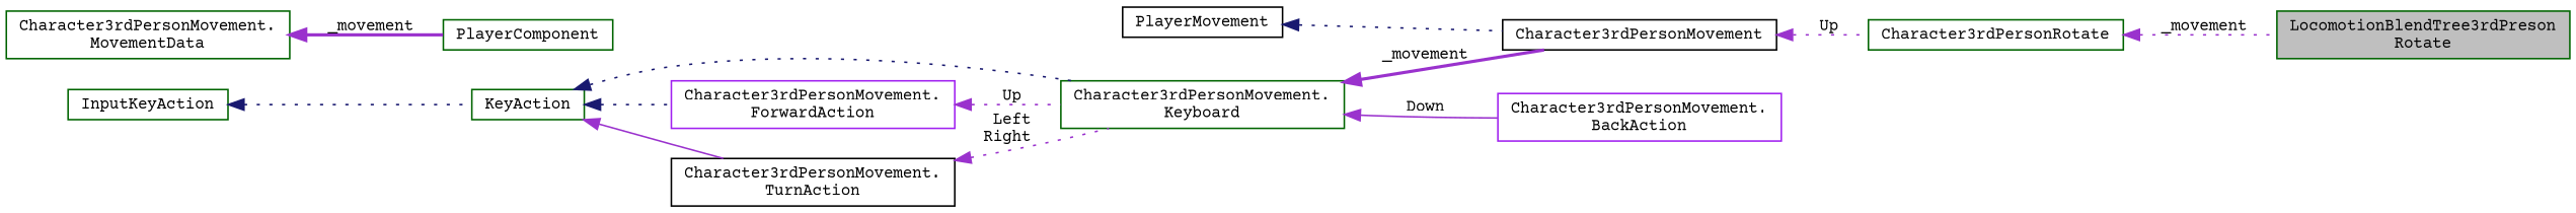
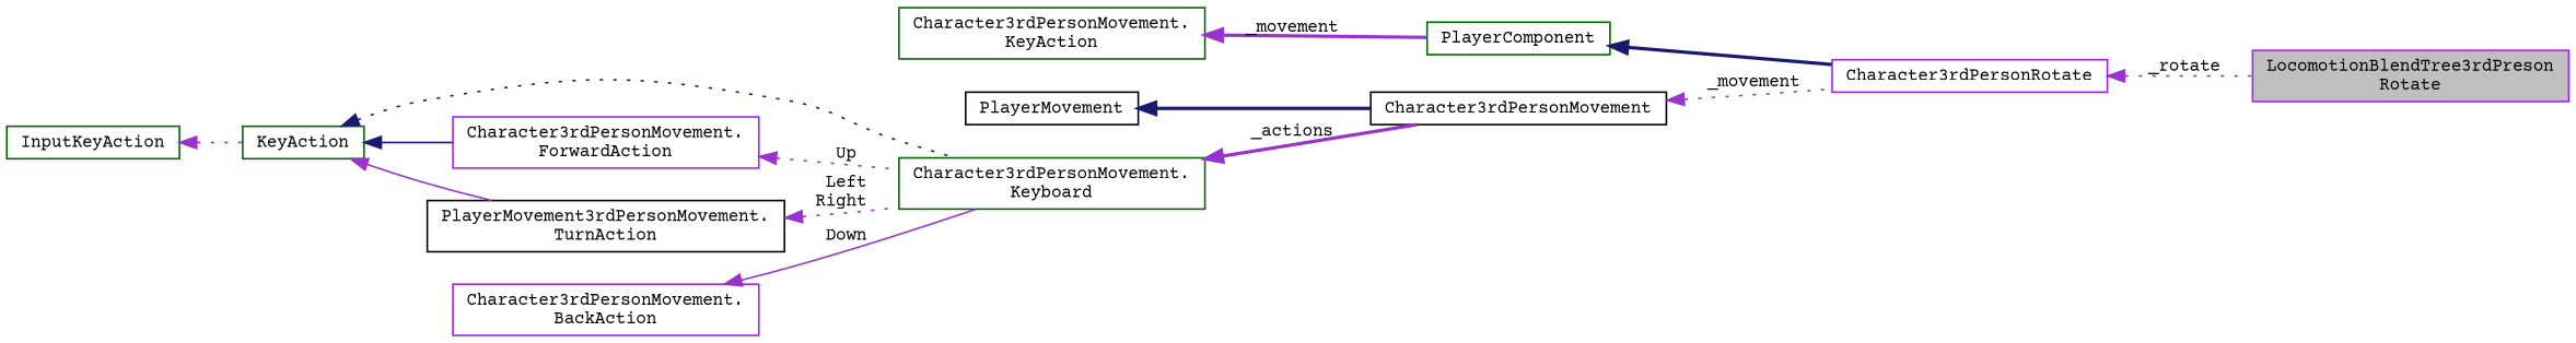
  digraph {
    fontname="Courier Prime"
    rankdir=LR
    node [color=darkgreen fillcolor=white fontname="Courier Prime" fontsize=10 shape=record style=filled]
    edge [color=darkorchid3 dir=back fontname="Courier Prime" fontsize=10 labelfontname=Calibrii labelfontsize=10 style=dotted]
-   n1 [fillcolor=grey75 fontcolor=black height=0.2 label="LocomotionBlendTree3rdPreson\lRotate" width=0.4]
-   n2 [height=0.2 label=Character3rdPersonRotate width=0.4]
+   n1 [color=purple fillcolor=grey75 fontcolor=black height=0.2 label="LocomotionBlendTree3rdPreson\lRotate" width=0.4]
+   n2 [color=purple height=0.2 label=Character3rdPersonRotate width=0.4]
    n3 [height=0.2 label=PlayerComponent width=0.4]
    n4 [color=black height=0.2 label=Character3rdPersonMovement width=0.4]
    n5 [color=black height=0.2 label=PlayerMovement width=0.4]
    n6 [height=0.2 label="Character3rdPersonMovement.\lKeyboard" width=0.4]
    n7 [color=purple height=0.2 label="Character3rdPersonMovement.\lForwardAction" width=0.4]
    n8 [height=0.2 label=KeyAction width=0.4]
-   n9 [color=black height=0.2 label="Character3rdPersonMovement.\lTurnAction" width=0.4]
+   n9 [color=black height=0.2 label="PlayerMovement3rdPersonMovement.\lTurnAction" width=0.4]
    n10 [color=purple height=0.2 label="Character3rdPersonMovement.\lBackAction" width=0.4]
    n11 [height=0.2 label=InputKeyAction width=0.4]
-   n12 [height=0.2 label="Character3rdPersonMovement.\lMovementData" width=0.4]
-   n2 -> n1 [label=" _movement"]
-   n4 -> n2 [label=" Up"]
-   n5 -> n4 [color=midnightblue]
-   n6 -> n4 [label=" _movement" style=bold]
+   n12 [height=0.2 label="Character3rdPersonMovement.\lKeyAction" width=0.4]
+   n2 -> n1 [label=" _rotate"]
+   n3 -> n2 [color=midnightblue style=bold]
+   n4 -> n2 [label=" _movement"]
+   n5 -> n4 [color=midnightblue style=bold]
+   n6 -> n4 [label=" _actions" style=bold]
    n7 -> n6 [label=" Up"]
    n8 -> n6 [color=midnightblue]
-   n8 -> n7 [color=midnightblue]
+   n8 -> n7 [color=midnightblue style=solid]
    n8 -> n9 [style=solid]
    n9 -> n6 [label=" Left\nRight"]
-   n6 -> n10 [label=" Down" style=solid]
-   n11 -> n8 [color=midnightblue]
+   n10 -> n6 [label=" Down" style=solid]
+   n11 -> n8
    n12 -> n3 [label=" _movement" style=bold]
  }
